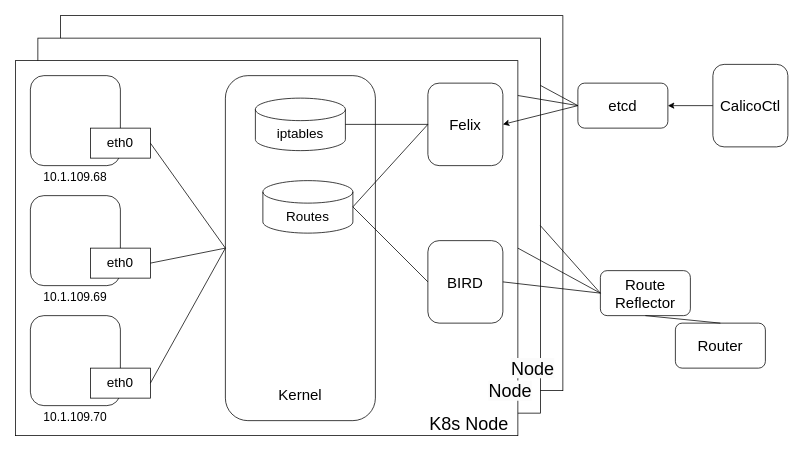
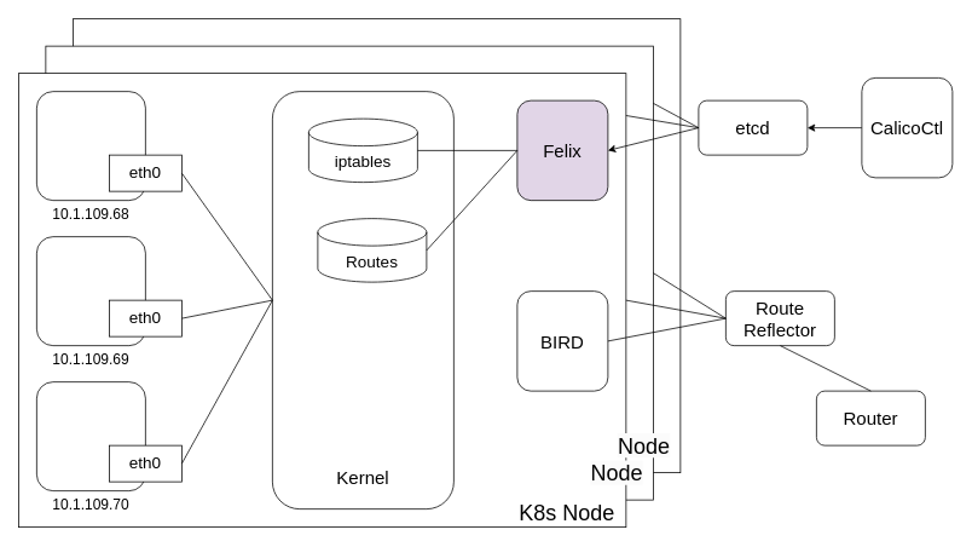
  <mxCell id="0" />
  <mxCell id="1" parent="0" />
  <mxCell id="2" value="" style="group" vertex="1" connectable="0" parent="1"><mxGeometry x="20" y="20" width="1030" height="560" as="geometry" /></mxCell>
  <mxCell id="3" value="" style="rounded=0;whiteSpace=wrap;html=1;fillColor=default;" vertex="1" parent="2"><mxGeometry x="60" width="670" height="500" as="geometry" /></mxCell>
  <mxCell id="4" value="" style="rounded=0;whiteSpace=wrap;html=1;fillColor=default;" vertex="1" parent="2"><mxGeometry x="30" y="30" width="670" height="500" as="geometry" /></mxCell>
  <mxCell id="5" value="etcd" style="rounded=1;whiteSpace=wrap;html=1;fontSize=20;" vertex="1" parent="2"><mxGeometry x="750" y="90" width="120" height="60" as="geometry" /></mxCell>
  <mxCell id="6" value="" style="edgeStyle=orthogonalEdgeStyle;rounded=0;orthogonalLoop=1;jettySize=auto;html=1;" edge="1" parent="2" source="7" target="5"><mxGeometry relative="1" as="geometry" /></mxCell>
  <mxCell id="7" value="CalicoCtl" style="rounded=1;whiteSpace=wrap;html=1;fontSize=20;" vertex="1" parent="2"><mxGeometry x="930" y="65" width="100" height="110" as="geometry" /></mxCell>
- <mxCell id="8" value="Route&lt;br&gt;Reflector" style="rounded=1;whiteSpace=wrap;html=1;fontSize=20;" vertex="1" parent="2"><mxGeometry x="780" y="340" width="120" height="60" as="geometry" /></mxCell>
+ <mxCell id="8" value="Route&lt;br&gt;Reflector" style="rounded=1;whiteSpace=wrap;html=1;fontSize=20;" vertex="1" parent="2"><mxGeometry x="780" y="300" width="120" height="60" as="geometry" /></mxCell>
  <mxCell id="9" value="Router" style="rounded=1;whiteSpace=wrap;html=1;fontSize=20;" vertex="1" parent="2"><mxGeometry x="880" y="410" width="120" height="60" as="geometry" /></mxCell>
  <mxCell id="10" value="" style="endArrow=none;html=1;rounded=0;entryX=0.5;entryY=1;entryDx=0;entryDy=0;exitX=0.5;exitY=0;exitDx=0;exitDy=0;" edge="1" parent="2" source="9" target="8"><mxGeometry width="50" height="50" relative="1" as="geometry"><mxPoint x="800" y="420" as="sourcePoint" /><mxPoint x="850" y="370" as="targetPoint" /></mxGeometry></mxCell>
  <mxCell id="11" value="" style="rounded=0;whiteSpace=wrap;html=1;fillColor=default;" vertex="1" parent="2"><mxGeometry y="60" width="670" height="500" as="geometry" /></mxCell>
  <mxCell id="12" value="" style="group" vertex="1" connectable="0" parent="2"><mxGeometry x="20" y="80" width="160" height="150" as="geometry" /></mxCell>
  <mxCell id="13" value="" style="rounded=1;whiteSpace=wrap;html=1;" vertex="1" parent="12"><mxGeometry width="120" height="120" as="geometry" /></mxCell>
  <mxCell id="14" value="eth0" style="rounded=0;whiteSpace=wrap;html=1;fontSize=18;" vertex="1" parent="12"><mxGeometry x="80" y="70" width="80" height="40" as="geometry" /></mxCell>
  <mxCell id="15" value="10.1.109.68" style="text;html=1;strokeColor=none;fillColor=none;align=center;verticalAlign=middle;whiteSpace=wrap;rounded=0;fontSize=16;" vertex="1" parent="12"><mxGeometry x="15" y="120" width="90" height="30" as="geometry" /></mxCell>
  <mxCell id="16" value="" style="group" vertex="1" connectable="0" parent="2"><mxGeometry x="20" y="240" width="160" height="150" as="geometry" /></mxCell>
  <mxCell id="17" value="" style="rounded=1;whiteSpace=wrap;html=1;" vertex="1" parent="16"><mxGeometry width="120" height="120" as="geometry" /></mxCell>
  <mxCell id="18" value="eth0" style="rounded=0;whiteSpace=wrap;html=1;fontSize=18;" vertex="1" parent="16"><mxGeometry x="80" y="70" width="80" height="40" as="geometry" /></mxCell>
  <mxCell id="19" value="10.1.109.69" style="text;html=1;strokeColor=none;fillColor=none;align=center;verticalAlign=middle;whiteSpace=wrap;rounded=0;fontSize=16;" vertex="1" parent="16"><mxGeometry x="15" y="120" width="90" height="30" as="geometry" /></mxCell>
  <mxCell id="20" value="" style="group" vertex="1" connectable="0" parent="2"><mxGeometry x="20" y="400" width="160" height="150" as="geometry" /></mxCell>
  <mxCell id="21" value="" style="rounded=1;whiteSpace=wrap;html=1;" vertex="1" parent="20"><mxGeometry width="120" height="120" as="geometry" /></mxCell>
  <mxCell id="22" value="eth0" style="rounded=0;whiteSpace=wrap;html=1;fontSize=18;" vertex="1" parent="20"><mxGeometry x="80" y="70" width="80" height="40" as="geometry" /></mxCell>
  <mxCell id="23" value="10.1.109.70" style="text;html=1;strokeColor=none;fillColor=none;align=center;verticalAlign=middle;whiteSpace=wrap;rounded=0;fontSize=16;" vertex="1" parent="20"><mxGeometry x="15" y="120" width="90" height="30" as="geometry" /></mxCell>
  <mxCell id="24" value="" style="rounded=1;whiteSpace=wrap;html=1;rotation=90;fillColor=none;" vertex="1" parent="2"><mxGeometry x="150" y="210" width="460" height="200" as="geometry" /></mxCell>
  <mxCell id="25" value="iptables" style="shape=cylinder3;whiteSpace=wrap;html=1;boundedLbl=1;backgroundOutline=1;size=15;fontSize=18;" vertex="1" parent="2"><mxGeometry x="320" y="110" width="120" height="70" as="geometry" /></mxCell>
  <mxCell id="26" value="Routes" style="shape=cylinder3;whiteSpace=wrap;html=1;boundedLbl=1;backgroundOutline=1;size=15;fontSize=18;" vertex="1" parent="2"><mxGeometry x="330" y="220" width="120" height="70" as="geometry" /></mxCell>
  <mxCell id="27" value="Kernel" style="text;html=1;strokeColor=none;fillColor=none;align=center;verticalAlign=middle;whiteSpace=wrap;rounded=0;fontSize=20;" vertex="1" parent="2"><mxGeometry x="340" y="490" width="80" height="30" as="geometry" /></mxCell>
- <mxCell id="28" value="Felix" style="rounded=1;whiteSpace=wrap;html=1;fontSize=20;" vertex="1" parent="2"><mxGeometry x="550" y="90" width="100" height="110" as="geometry" /></mxCell>
+ <mxCell id="28" value="Felix" style="rounded=1;whiteSpace=wrap;html=1;fontSize=20;fillColor=#e1d5e7;" vertex="1" parent="2"><mxGeometry x="550" y="90" width="100" height="110" as="geometry" /></mxCell>
  <mxCell id="29" value="BIRD" style="rounded=1;whiteSpace=wrap;html=1;fontSize=20;" vertex="1" parent="2"><mxGeometry x="550" y="300" width="100" height="110" as="geometry" /></mxCell>
  <mxCell id="30" value="" style="endArrow=none;html=1;rounded=0;entryX=1;entryY=0.5;entryDx=0;entryDy=0;exitX=0.5;exitY=1;exitDx=0;exitDy=0;" edge="1" parent="2" source="24" target="14"><mxGeometry width="50" height="50" relative="1" as="geometry"><mxPoint x="200" y="260" as="sourcePoint" /><mxPoint x="250" y="210" as="targetPoint" /></mxGeometry></mxCell>
  <mxCell id="31" value="" style="endArrow=none;html=1;rounded=0;entryX=1;entryY=0.5;entryDx=0;entryDy=0;" edge="1" parent="2" target="18"><mxGeometry width="50" height="50" relative="1" as="geometry"><mxPoint x="280" y="310" as="sourcePoint" /><mxPoint x="200" y="300" as="targetPoint" /></mxGeometry></mxCell>
  <mxCell id="32" value="" style="endArrow=none;html=1;rounded=0;entryX=1;entryY=0.5;entryDx=0;entryDy=0;exitX=0.5;exitY=1;exitDx=0;exitDy=0;" edge="1" parent="2" source="24" target="22"><mxGeometry width="50" height="50" relative="1" as="geometry"><mxPoint x="280" y="470" as="sourcePoint" /><mxPoint x="180" y="490" as="targetPoint" /></mxGeometry></mxCell>
  <mxCell id="33" value="" style="endArrow=none;html=1;rounded=0;entryX=0;entryY=0.5;entryDx=0;entryDy=0;exitX=1;exitY=0.5;exitDx=0;exitDy=0;exitPerimeter=0;" edge="1" parent="2" source="25" target="28"><mxGeometry width="50" height="50" relative="1" as="geometry"><mxPoint x="460" y="170" as="sourcePoint" /><mxPoint x="510" y="120" as="targetPoint" /></mxGeometry></mxCell>
  <mxCell id="34" value="" style="endArrow=none;html=1;rounded=0;entryX=0;entryY=0.5;entryDx=0;entryDy=0;exitX=1;exitY=0.5;exitDx=0;exitDy=0;exitPerimeter=0;" edge="1" parent="2" source="26" target="28"><mxGeometry width="50" height="50" relative="1" as="geometry"><mxPoint x="470" y="230" as="sourcePoint" /><mxPoint x="520" y="180" as="targetPoint" /></mxGeometry></mxCell>
- <mxCell id="35" value="" style="endArrow=none;html=1;rounded=0;exitX=1;exitY=0.5;exitDx=0;exitDy=0;exitPerimeter=0;entryX=0;entryY=0.5;entryDx=0;entryDy=0;" edge="1" parent="2" source="26" target="29"><mxGeometry width="50" height="50" relative="1" as="geometry"><mxPoint x="480" y="290" as="sourcePoint" /><mxPoint x="530" y="240" as="targetPoint" /></mxGeometry></mxCell>
  <mxCell id="36" value="K8s Node" style="text;html=1;strokeColor=none;fillColor=none;align=center;verticalAlign=middle;whiteSpace=wrap;rounded=0;fontSize=24;" vertex="1" parent="2"><mxGeometry x="540" y="530" width="130" height="30" as="geometry" /></mxCell>
  <mxCell id="37" value="&lt;span style=&quot;color: rgb(0, 0, 0); font-family: Helvetica; font-size: 24px; font-style: normal; font-variant-ligatures: normal; font-variant-caps: normal; font-weight: 400; letter-spacing: normal; orphans: 2; text-indent: 0px; text-transform: none; widows: 2; word-spacing: 0px; -webkit-text-stroke-width: 0px; background-color: rgb(251, 251, 251); text-decoration-thickness: initial; text-decoration-style: initial; text-decoration-color: initial; float: none; display: inline !important;&quot;&gt;Node&lt;/span&gt;" style="text;whiteSpace=wrap;html=1;align=center;" vertex="1" parent="2"><mxGeometry x="620" y="480" width="80" height="40" as="geometry" /></mxCell>
  <mxCell id="38" value="&lt;span style=&quot;color: rgb(0, 0, 0); font-family: Helvetica; font-size: 24px; font-style: normal; font-variant-ligatures: normal; font-variant-caps: normal; font-weight: 400; letter-spacing: normal; orphans: 2; text-indent: 0px; text-transform: none; widows: 2; word-spacing: 0px; -webkit-text-stroke-width: 0px; background-color: rgb(251, 251, 251); text-decoration-thickness: initial; text-decoration-style: initial; text-decoration-color: initial; float: none; display: inline !important;&quot;&gt;Node&lt;/span&gt;" style="text;whiteSpace=wrap;html=1;align=center;" vertex="1" parent="2"><mxGeometry x="650" y="450" width="80" height="40" as="geometry" /></mxCell>
  <mxCell id="39" value="" style="endArrow=classic;html=1;rounded=0;exitX=0;exitY=0.5;exitDx=0;exitDy=0;entryX=1;entryY=0.5;entryDx=0;entryDy=0;" edge="1" parent="2" source="5" target="28"><mxGeometry width="50" height="50" relative="1" as="geometry"><mxPoint x="720" y="230" as="sourcePoint" /><mxPoint x="770" y="180" as="targetPoint" /></mxGeometry></mxCell>
  <mxCell id="40" value="" style="endArrow=none;html=1;rounded=0;entryX=0;entryY=0.5;entryDx=0;entryDy=0;exitX=1;exitY=0.5;exitDx=0;exitDy=0;" edge="1" parent="2" source="29" target="8"><mxGeometry width="50" height="50" relative="1" as="geometry"><mxPoint x="710" y="390" as="sourcePoint" /><mxPoint x="760" y="340" as="targetPoint" /></mxGeometry></mxCell>
  <mxCell id="41" value="" style="endArrow=none;html=1;rounded=0;exitX=0;exitY=0.5;exitDx=0;exitDy=0;entryX=1;entryY=0.093;entryDx=0;entryDy=0;entryPerimeter=0;" edge="1" parent="2" source="5" target="11"><mxGeometry width="50" height="50" relative="1" as="geometry"><mxPoint x="760" y="80" as="sourcePoint" /><mxPoint x="810" y="30" as="targetPoint" /></mxGeometry></mxCell>
  <mxCell id="42" value="" style="endArrow=none;html=1;rounded=0;exitX=0;exitY=0.5;exitDx=0;exitDy=0;entryX=1;entryY=0.5;entryDx=0;entryDy=0;" edge="1" parent="2" source="8" target="11"><mxGeometry width="50" height="50" relative="1" as="geometry"><mxPoint x="750" y="300" as="sourcePoint" /><mxPoint x="800" y="250" as="targetPoint" /></mxGeometry></mxCell>
  <mxCell id="43" value="" style="endArrow=none;html=1;rounded=0;exitX=0;exitY=0.5;exitDx=0;exitDy=0;entryX=1;entryY=0.5;entryDx=0;entryDy=0;" edge="1" parent="2" source="8" target="4"><mxGeometry width="50" height="50" relative="1" as="geometry"><mxPoint x="790" y="270" as="sourcePoint" /><mxPoint x="830" y="220" as="targetPoint" /></mxGeometry></mxCell>
  <mxCell id="44" value="" style="endArrow=none;html=1;rounded=0;exitX=0;exitY=0.5;exitDx=0;exitDy=0;entryX=1;entryY=0.126;entryDx=0;entryDy=0;entryPerimeter=0;" edge="1" parent="2" source="5" target="4"><mxGeometry width="50" height="50" relative="1" as="geometry"><mxPoint x="740" y="80" as="sourcePoint" /><mxPoint x="790" y="30" as="targetPoint" /></mxGeometry></mxCell>
